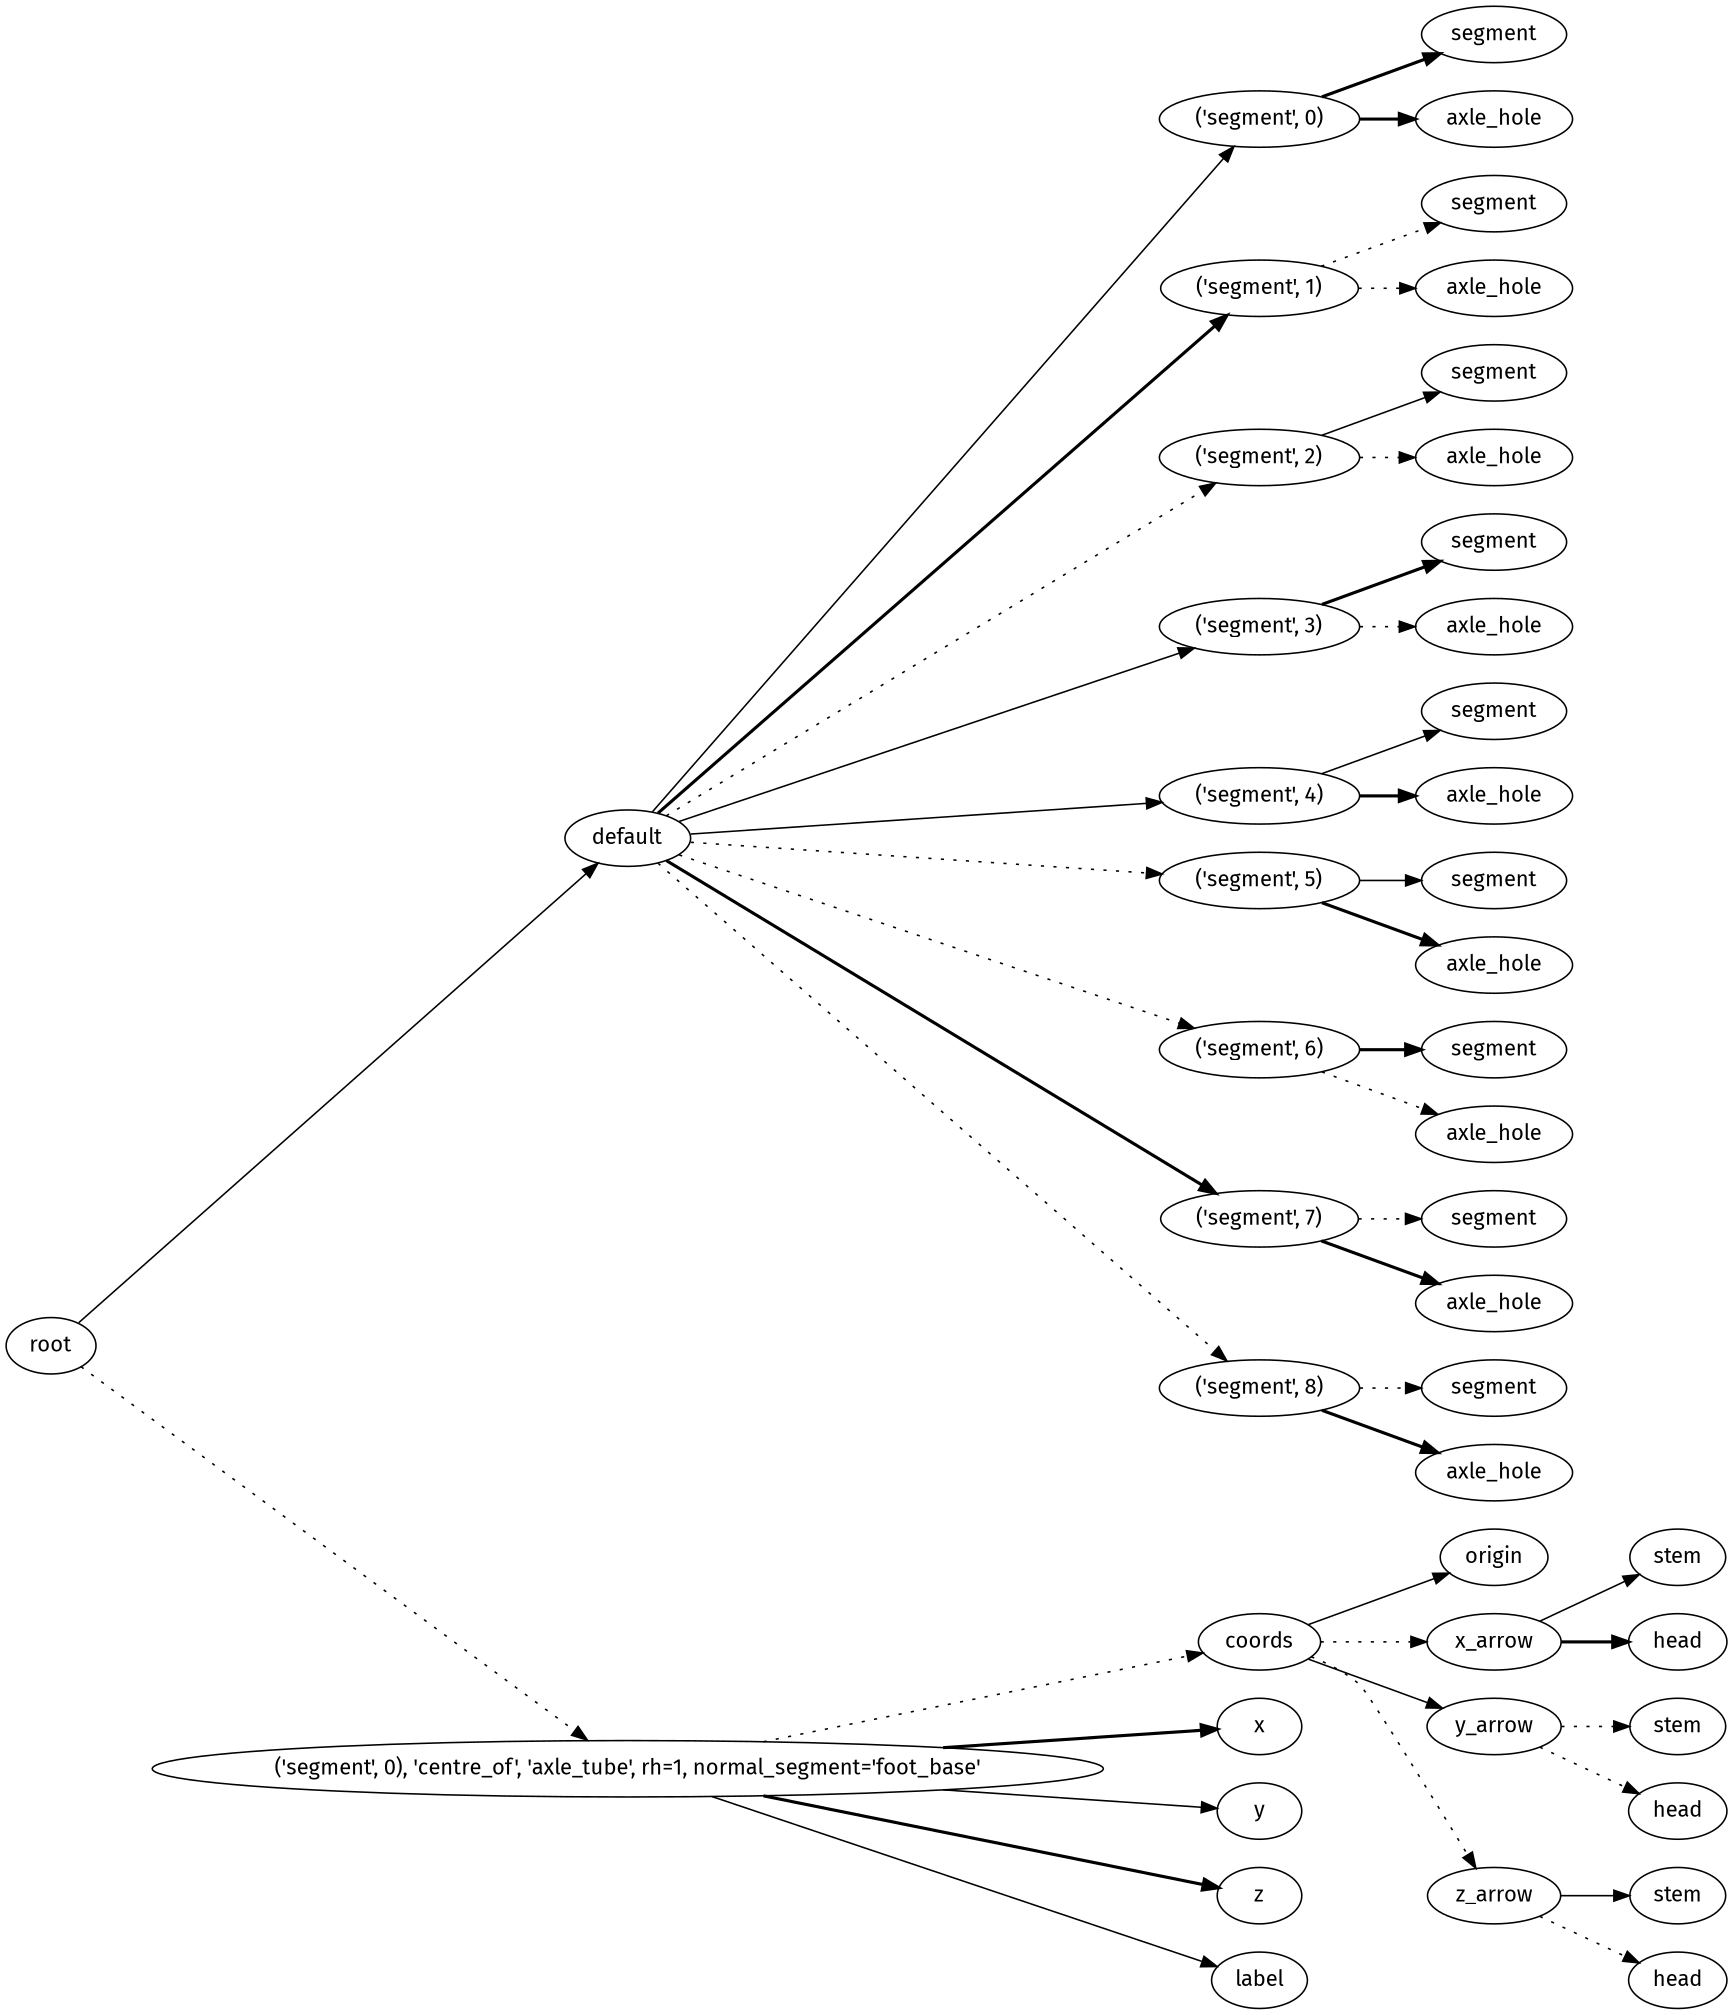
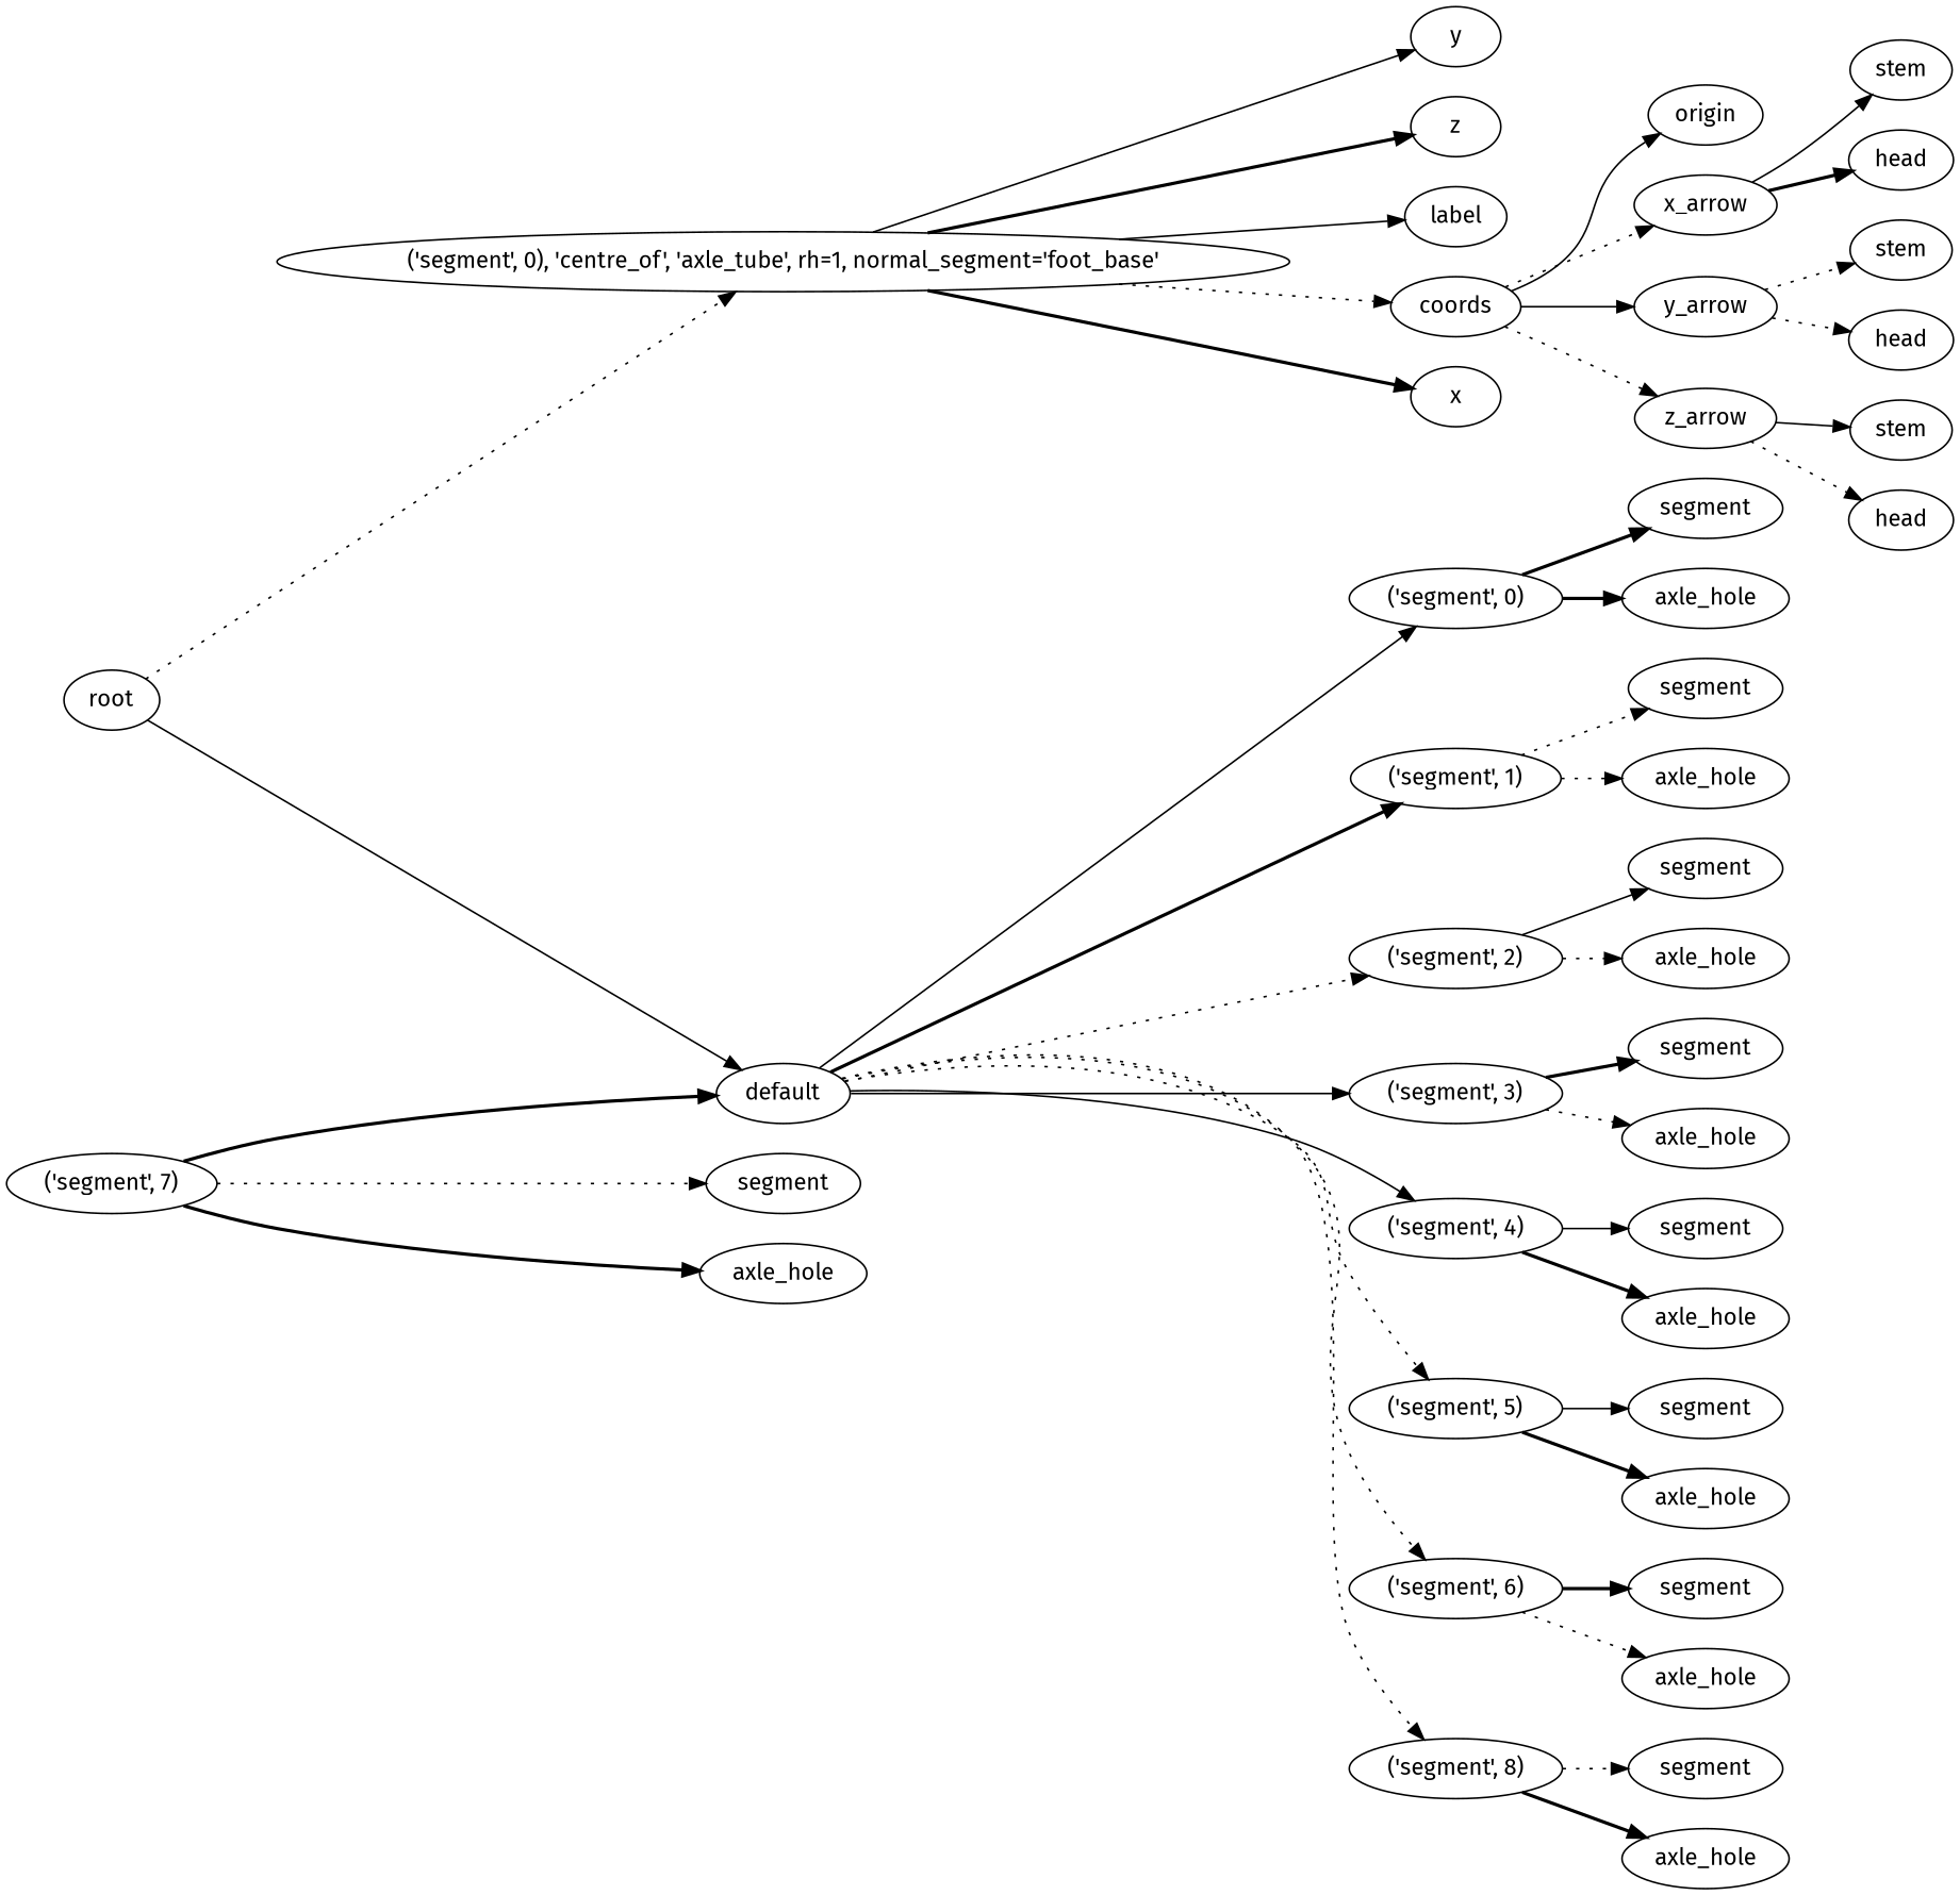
  digraph {
    fontname="Fira Sans"
    rankdir=LR
    node [fontname="Fira Sans"]
    edge [fontname="Fira Sans" style=dotted]
    n1 [label=root]
    n2 [label=default]
    n3 [label="\('segment',\ 0\),\ 'centre_of',\ 'axle_tube',\ rh=1,\ normal_segment='foot_base'"]
    n4 [label="\('segment',\ 0\)"]
    n5 [label="\('segment',\ 1\)"]
    n6 [label="\('segment',\ 2\)"]
    n7 [label="\('segment',\ 3\)"]
    n8 [label="\('segment',\ 4\)"]
    n9 [label="\('segment',\ 5\)"]
    n10 [label="\('segment',\ 6\)"]
    n11 [label="\('segment',\ 7\)"]
    n12 [label="\('segment',\ 8\)"]
    n13 [label=coords]
    n14 [label=x]
    n15 [label=y]
    n16 [label=z]
    n17 [label=label]
    n18 [label=segment]
    n19 [label=axle_hole]
    n20 [label=segment]
    n21 [label=axle_hole]
    n22 [label=segment]
    n23 [label=axle_hole]
    n24 [label=segment]
    n25 [label=axle_hole]
    n26 [label=segment]
    n27 [label=axle_hole]
    n28 [label=segment]
    n29 [label=axle_hole]
    n30 [label=segment]
    n31 [label=axle_hole]
    n32 [label=segment]
    n33 [label=axle_hole]
    n34 [label=segment]
    n35 [label=axle_hole]
    n36 [label=origin]
    n37 [label=x_arrow]
    n38 [label=y_arrow]
    n39 [label=z_arrow]
    n40 [label=stem]
    n41 [label=head]
    n42 [label=stem]
    n43 [label=head]
    n44 [label=stem]
    n45 [label=head]
    n1 -> n2 [style=solid]
    n1 -> n3
    n2 -> n4 [style=solid]
    n2 -> n5 [style=bold]
    n2 -> n6
    n2 -> n7 [style=solid]
    n2 -> n8 [style=solid]
    n2 -> n9
    n2 -> n10
-   n2 -> n11 [style=bold]
+   n11 -> n2 [style=bold]
    n2 -> n12
    n3 -> n13
    n3 -> n14 [style=bold]
    n3 -> n15 [style=solid]
    n3 -> n16 [style=bold]
    n3 -> n17 [style=solid]
    n4 -> n18 [style=bold]
    n4 -> n19 [style=bold]
    n5 -> n20
    n5 -> n21
    n6 -> n22 [style=solid]
    n6 -> n23
    n7 -> n24 [style=bold]
    n7 -> n25
    n8 -> n26 [style=solid]
    n8 -> n27 [style=bold]
    n9 -> n28 [style=solid]
    n9 -> n29 [style=bold]
    n10 -> n30 [style=bold]
    n10 -> n31
    n11 -> n32
    n11 -> n33 [style=bold]
    n12 -> n34
    n12 -> n35 [style=bold]
    n13 -> n36 [style=solid]
    n13 -> n37
    n13 -> n38 [style=solid]
    n13 -> n39
    n37 -> n40 [style=solid]
    n37 -> n41 [style=bold]
    n38 -> n42
    n38 -> n43
    n39 -> n44 [style=solid]
    n39 -> n45
  }
